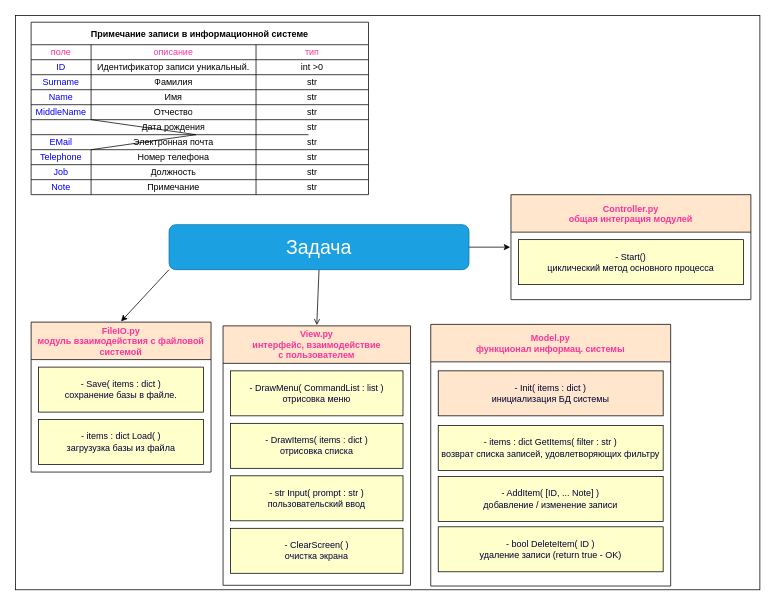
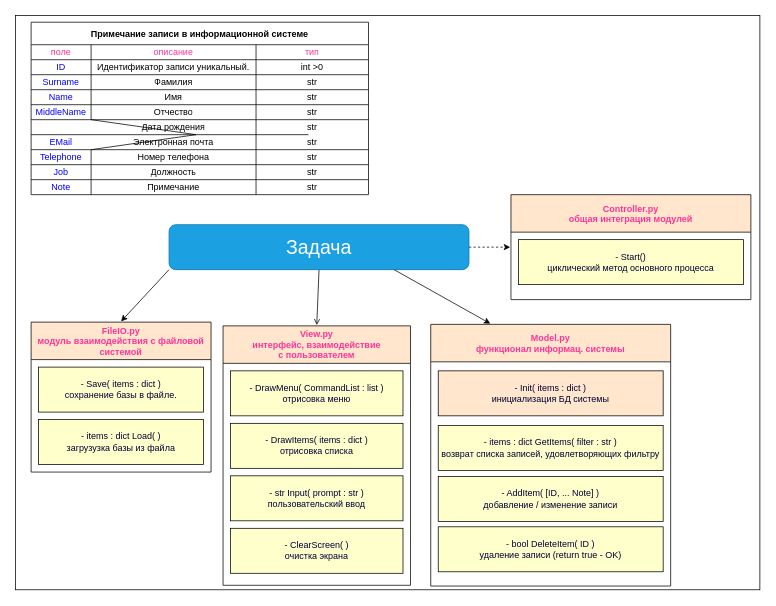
  <mxCell id="0" />
  <mxCell id="1" parent="0" />
  <mxCell id="2" value="" style="rounded=0;shadow=0;glass=0;labelBackgroundColor=none;labelBorderColor=none;sketch=0;fontColor=none;strokeColor=#000000;fillColor=none;noLabel=1;" parent="1" vertex="1"><mxGeometry x="20" y="20" width="993" height="766" as="geometry" /></mxCell>
  <mxCell id="3" value="Примечание записи в информационной системе" style="shape=table;startSize=30;container=1;collapsible=0;childLayout=tableLayout;fontStyle=1;align=center;pointerEvents=1;" parent="1" vertex="1"><mxGeometry x="41" y="29" width="450" height="230" as="geometry" /></mxCell>
  <mxCell id="4" value="" style="shape=partialRectangle;html=1;whiteSpace=wrap;collapsible=0;dropTarget=0;pointerEvents=0;fillColor=none;top=0;left=0;bottom=0;right=0;points=[[0,0.5],[1,0.5]];portConstraint=eastwest;fontColor=#33FF33;" parent="3" vertex="1"><mxGeometry y="30" width="450" height="20" as="geometry" /></mxCell>
  <mxCell id="5" value="поле" style="shape=partialRectangle;html=1;whiteSpace=wrap;connectable=0;fillColor=none;top=0;left=0;bottom=0;right=0;overflow=hidden;pointerEvents=1;fontColor=#FF3399;" parent="4" vertex="1"><mxGeometry width="80" height="20" as="geometry"><mxRectangle width="80" height="20" as="alternateBounds" /></mxGeometry></mxCell>
  <mxCell id="6" value="описание" style="shape=partialRectangle;html=1;whiteSpace=wrap;connectable=0;fillColor=none;top=0;left=0;bottom=0;right=0;overflow=hidden;pointerEvents=1;fontColor=#FF3399;" parent="4" vertex="1"><mxGeometry x="80" width="220" height="20" as="geometry"><mxRectangle width="220" height="20" as="alternateBounds" /></mxGeometry></mxCell>
  <mxCell id="7" value="тип" style="shape=partialRectangle;html=1;whiteSpace=wrap;connectable=0;fillColor=none;top=0;left=0;bottom=0;right=0;overflow=hidden;pointerEvents=1;fontColor=#FF3399;" parent="4" vertex="1"><mxGeometry x="300" width="150" height="20" as="geometry"><mxRectangle width="150" height="20" as="alternateBounds" /></mxGeometry></mxCell>
  <mxCell id="8" value="" style="shape=partialRectangle;html=1;whiteSpace=wrap;collapsible=0;dropTarget=0;pointerEvents=0;fillColor=none;top=0;left=0;bottom=0;right=0;points=[[0,0.5],[1,0.5]];portConstraint=eastwest;fontColor=#33FF33;" parent="3" vertex="1"><mxGeometry y="50" width="450" height="20" as="geometry" /></mxCell>
  <mxCell id="9" value="ID" style="shape=partialRectangle;html=1;whiteSpace=wrap;connectable=0;fillColor=none;top=0;left=0;bottom=0;right=0;overflow=hidden;pointerEvents=1;fontColor=#0000FF;" parent="8" vertex="1"><mxGeometry width="80" height="20" as="geometry"><mxRectangle width="80" height="20" as="alternateBounds" /></mxGeometry></mxCell>
  <mxCell id="10" value="&lt;span style=&quot;text-align: left;&quot;&gt;Идентификатор записи уникальный.&lt;/span&gt;" style="shape=partialRectangle;html=1;whiteSpace=wrap;connectable=0;fillColor=none;top=0;left=0;bottom=0;right=0;overflow=hidden;pointerEvents=1;fontColor=#000000;" parent="8" vertex="1"><mxGeometry x="80" width="220" height="20" as="geometry"><mxRectangle width="220" height="20" as="alternateBounds" /></mxGeometry></mxCell>
  <mxCell id="11" value="&lt;span style=&quot;text-align: left&quot;&gt;int &amp;gt;0&lt;/span&gt;" style="shape=partialRectangle;html=1;whiteSpace=wrap;connectable=0;fillColor=none;top=0;left=0;bottom=0;right=0;overflow=hidden;pointerEvents=1;fontColor=#000000;" parent="8" vertex="1"><mxGeometry x="300" width="150" height="20" as="geometry"><mxRectangle width="150" height="20" as="alternateBounds" /></mxGeometry></mxCell>
  <mxCell id="12" value="" style="shape=partialRectangle;html=1;whiteSpace=wrap;collapsible=0;dropTarget=0;pointerEvents=0;fillColor=none;top=0;left=0;bottom=0;right=0;points=[[0,0.5],[1,0.5]];portConstraint=eastwest;fontColor=#33FF33;" parent="3" vertex="1"><mxGeometry y="70" width="450" height="20" as="geometry" /></mxCell>
  <mxCell id="13" value="&lt;span style=&quot;text-align: left&quot;&gt;Surname&lt;/span&gt;" style="shape=partialRectangle;html=1;whiteSpace=wrap;connectable=0;top=0;left=0;bottom=0;right=0;overflow=hidden;pointerEvents=1;fontColor=#0000FF;fillColor=none;" parent="12" vertex="1"><mxGeometry width="80" height="20" as="geometry"><mxRectangle width="80" height="20" as="alternateBounds" /></mxGeometry></mxCell>
  <mxCell id="14" value="&lt;font&gt;Фамилия&lt;/font&gt;" style="shape=partialRectangle;html=1;whiteSpace=wrap;connectable=0;fillColor=none;top=0;left=0;bottom=0;right=0;overflow=hidden;pointerEvents=1;fontColor=#000000;strokeColor=#F0F0F0;" parent="12" vertex="1"><mxGeometry x="80" width="220" height="20" as="geometry"><mxRectangle width="220" height="20" as="alternateBounds" /></mxGeometry></mxCell>
  <mxCell id="15" value="str" style="shape=partialRectangle;html=1;whiteSpace=wrap;connectable=0;fillColor=none;top=0;left=0;bottom=0;right=0;overflow=hidden;pointerEvents=1;fontColor=#000000;strokeColor=#FFFFFF;" parent="12" vertex="1"><mxGeometry x="300" width="150" height="20" as="geometry"><mxRectangle width="150" height="20" as="alternateBounds" /></mxGeometry></mxCell>
  <mxCell id="16" value="" style="shape=partialRectangle;html=1;whiteSpace=wrap;collapsible=0;dropTarget=0;pointerEvents=0;fillColor=none;top=0;left=0;bottom=0;right=0;points=[[0,0.5],[1,0.5]];portConstraint=eastwest;fontColor=#33FF33;" parent="3" vertex="1"><mxGeometry y="90" width="450" height="20" as="geometry" /></mxCell>
  <mxCell id="17" value="Name" style="shape=partialRectangle;html=1;whiteSpace=wrap;connectable=0;fillColor=none;top=0;left=0;bottom=0;right=0;overflow=hidden;pointerEvents=1;fontColor=#0000FF;" parent="16" vertex="1"><mxGeometry width="80" height="20" as="geometry"><mxRectangle width="80" height="20" as="alternateBounds" /></mxGeometry></mxCell>
  <mxCell id="18" value="Имя" style="shape=partialRectangle;html=1;whiteSpace=wrap;connectable=0;fillColor=none;top=0;left=0;bottom=0;right=0;overflow=hidden;pointerEvents=1;fontColor=#000000;strokeColor=#FFFFFF;" parent="16" vertex="1"><mxGeometry x="80" width="220" height="20" as="geometry"><mxRectangle width="220" height="20" as="alternateBounds" /></mxGeometry></mxCell>
  <mxCell id="19" value="str" style="shape=partialRectangle;html=1;whiteSpace=wrap;connectable=0;fillColor=none;top=0;left=0;bottom=0;right=0;overflow=hidden;pointerEvents=1;fontColor=#000000;strokeColor=#FFFFFF;" parent="16" vertex="1"><mxGeometry x="300" width="150" height="20" as="geometry"><mxRectangle width="150" height="20" as="alternateBounds" /></mxGeometry></mxCell>
  <mxCell id="20" value="" style="shape=partialRectangle;html=1;whiteSpace=wrap;collapsible=0;dropTarget=0;pointerEvents=0;fillColor=none;top=0;left=0;bottom=0;right=0;points=[[0,0.5],[1,0.5]];portConstraint=eastwest;fontColor=#33FF33;" parent="3" vertex="1"><mxGeometry y="110" width="450" height="20" as="geometry" /></mxCell>
  <mxCell id="21" value="MiddleName" style="shape=partialRectangle;html=1;whiteSpace=wrap;connectable=0;fillColor=none;top=0;left=0;bottom=0;right=0;overflow=hidden;pointerEvents=1;fontColor=#0000FF;" parent="20" vertex="1"><mxGeometry width="80" height="20" as="geometry"><mxRectangle width="80" height="20" as="alternateBounds" /></mxGeometry></mxCell>
  <mxCell id="22" value="Отчество" style="shape=partialRectangle;html=1;whiteSpace=wrap;connectable=0;fillColor=none;top=0;left=0;bottom=0;right=0;overflow=hidden;pointerEvents=1;fontColor=#000000;strokeColor=#FFFFFF;" parent="20" vertex="1"><mxGeometry x="80" width="220" height="20" as="geometry"><mxRectangle width="220" height="20" as="alternateBounds" /></mxGeometry></mxCell>
  <mxCell id="23" value="&lt;font&gt;str&lt;/font&gt;" style="shape=partialRectangle;html=1;whiteSpace=wrap;connectable=0;fillColor=none;top=0;left=0;bottom=0;right=0;overflow=hidden;pointerEvents=1;fontColor=#000000;strokeColor=#FFFFFF;" parent="20" vertex="1"><mxGeometry x="300" width="150" height="20" as="geometry"><mxRectangle width="150" height="20" as="alternateBounds" /></mxGeometry></mxCell>
  <mxCell id="24" value="" style="shape=partialRectangle;html=1;whiteSpace=wrap;collapsible=0;dropTarget=0;pointerEvents=0;fillColor=none;top=0;left=0;bottom=0;right=0;points=[[0,0.5],[1,0.5]];portConstraint=eastwest;fontColor=#33FF33;" parent="3" vertex="1"><mxGeometry y="130" width="450" height="20" as="geometry" /></mxCell>
  <mxCell id="25" value="Дата рождения" style="shape=partialRectangle;html=1;whiteSpace=wrap;connectable=0;fillColor=none;top=0;left=0;bottom=0;right=0;overflow=hidden;pointerEvents=1;fontColor=#000000;strokeColor=#F0F0F0;" parent="24" vertex="1"><mxGeometry x="80" width="220" height="20" as="geometry"><mxRectangle width="220" height="20" as="alternateBounds" /></mxGeometry></mxCell>
  <mxCell id="26" value="str" style="shape=partialRectangle;html=1;whiteSpace=wrap;connectable=0;fillColor=none;top=0;left=0;bottom=0;right=0;overflow=hidden;pointerEvents=1;fontColor=#000000;strokeColor=#F0F0F0;" parent="24" vertex="1"><mxGeometry x="300" width="150" height="20" as="geometry"><mxRectangle width="150" height="20" as="alternateBounds" /></mxGeometry></mxCell>
  <mxCell id="27" value="" style="shape=partialRectangle;html=1;whiteSpace=wrap;collapsible=0;dropTarget=0;pointerEvents=0;fillColor=none;top=0;left=0;bottom=0;right=0;points=[[0,0.5],[1,0.5]];portConstraint=eastwest;fontColor=#33FF33;" parent="3" vertex="1"><mxGeometry y="150" width="450" height="20" as="geometry" /></mxCell>
  <mxCell id="28" value="EMail" style="shape=partialRectangle;html=1;whiteSpace=wrap;connectable=0;fillColor=none;top=0;left=0;bottom=0;right=0;overflow=hidden;pointerEvents=1;fontColor=#0000FF;" parent="27" vertex="1"><mxGeometry width="80" height="20" as="geometry"><mxRectangle width="80" height="20" as="alternateBounds" /></mxGeometry></mxCell>
  <mxCell id="29" value="Электронная почта" style="shape=partialRectangle;html=1;whiteSpace=wrap;connectable=0;fillColor=none;top=0;left=0;bottom=0;right=0;overflow=hidden;pointerEvents=1;fontColor=#000000;strokeColor=#F0F0F0;" parent="27" vertex="1"><mxGeometry x="80" width="220" height="20" as="geometry"><mxRectangle width="220" height="20" as="alternateBounds" /></mxGeometry></mxCell>
  <mxCell id="30" value="str" style="shape=partialRectangle;html=1;whiteSpace=wrap;connectable=0;fillColor=none;top=0;left=0;bottom=0;right=0;overflow=hidden;pointerEvents=1;fontColor=#000000;strokeColor=#F0F0F0;" parent="27" vertex="1"><mxGeometry x="300" width="150" height="20" as="geometry"><mxRectangle width="150" height="20" as="alternateBounds" /></mxGeometry></mxCell>
  <mxCell id="31" value="" style="shape=partialRectangle;html=1;whiteSpace=wrap;collapsible=0;dropTarget=0;pointerEvents=0;fillColor=none;top=0;left=0;bottom=0;right=0;points=[[0,0.5],[1,0.5]];portConstraint=eastwest;fontColor=#33FF33;" parent="3" vertex="1"><mxGeometry y="170" width="450" height="20" as="geometry" /></mxCell>
  <mxCell id="32" value="Telephone" style="shape=partialRectangle;html=1;whiteSpace=wrap;connectable=0;fillColor=none;top=0;left=0;bottom=0;right=0;overflow=hidden;pointerEvents=1;fontColor=#0000FF;" parent="31" vertex="1"><mxGeometry width="80" height="20" as="geometry"><mxRectangle width="80" height="20" as="alternateBounds" /></mxGeometry></mxCell>
  <mxCell id="33" value="Номер телефона" style="shape=partialRectangle;html=1;whiteSpace=wrap;connectable=0;fillColor=none;top=0;left=0;bottom=0;right=0;overflow=hidden;pointerEvents=1;fontColor=#000000;strokeColor=#F0F0F0;" parent="31" vertex="1"><mxGeometry x="80" width="220" height="20" as="geometry"><mxRectangle width="220" height="20" as="alternateBounds" /></mxGeometry></mxCell>
  <mxCell id="34" value="str" style="shape=partialRectangle;html=1;whiteSpace=wrap;connectable=0;fillColor=none;top=0;left=0;bottom=0;right=0;overflow=hidden;pointerEvents=1;fontColor=#000000;strokeColor=#F0F0F0;" parent="31" vertex="1"><mxGeometry x="300" width="150" height="20" as="geometry"><mxRectangle width="150" height="20" as="alternateBounds" /></mxGeometry></mxCell>
  <mxCell id="35" value="" style="shape=partialRectangle;html=1;whiteSpace=wrap;collapsible=0;dropTarget=0;pointerEvents=0;fillColor=none;top=0;left=0;bottom=0;right=0;points=[[0,0.5],[1,0.5]];portConstraint=eastwest;fontColor=#33FF33;" parent="3" vertex="1"><mxGeometry y="190" width="450" height="20" as="geometry" /></mxCell>
  <mxCell id="36" value="Job" style="shape=partialRectangle;html=1;whiteSpace=wrap;connectable=0;fillColor=none;top=0;left=0;bottom=0;right=0;overflow=hidden;pointerEvents=1;fontColor=#0000FF;" parent="35" vertex="1"><mxGeometry width="80" height="20" as="geometry"><mxRectangle width="80" height="20" as="alternateBounds" /></mxGeometry></mxCell>
  <mxCell id="37" value="Должность" style="shape=partialRectangle;html=1;whiteSpace=wrap;connectable=0;fillColor=none;top=0;left=0;bottom=0;right=0;overflow=hidden;pointerEvents=1;fontColor=#000000;strokeColor=#F0F0F0;" parent="35" vertex="1"><mxGeometry x="80" width="220" height="20" as="geometry"><mxRectangle width="220" height="20" as="alternateBounds" /></mxGeometry></mxCell>
  <mxCell id="38" value="str" style="shape=partialRectangle;html=1;whiteSpace=wrap;connectable=0;fillColor=none;top=0;left=0;bottom=0;right=0;overflow=hidden;pointerEvents=1;fontColor=#000000;strokeColor=#F0F0F0;" parent="35" vertex="1"><mxGeometry x="300" width="150" height="20" as="geometry"><mxRectangle width="150" height="20" as="alternateBounds" /></mxGeometry></mxCell>
  <mxCell id="39" value="" style="shape=partialRectangle;html=1;whiteSpace=wrap;collapsible=0;dropTarget=0;pointerEvents=0;fillColor=none;top=0;left=0;bottom=0;right=0;points=[[0,0.5],[1,0.5]];portConstraint=eastwest;fontColor=#33FF33;" parent="3" vertex="1"><mxGeometry y="210" width="450" height="20" as="geometry" /></mxCell>
  <mxCell id="40" value="Note" style="shape=partialRectangle;html=1;whiteSpace=wrap;connectable=0;fillColor=none;top=0;left=0;bottom=0;right=0;overflow=hidden;pointerEvents=1;fontColor=#0000FF;" parent="39" vertex="1"><mxGeometry width="80" height="20" as="geometry"><mxRectangle width="80" height="20" as="alternateBounds" /></mxGeometry></mxCell>
  <mxCell id="41" value="Примечание" style="shape=partialRectangle;html=1;whiteSpace=wrap;connectable=0;fillColor=none;top=0;left=0;bottom=0;right=0;overflow=hidden;pointerEvents=1;fontColor=#000000;strokeColor=#F0F0F0;" parent="39" vertex="1"><mxGeometry x="80" width="220" height="20" as="geometry"><mxRectangle width="220" height="20" as="alternateBounds" /></mxGeometry></mxCell>
  <mxCell id="42" value="str" style="shape=partialRectangle;html=1;whiteSpace=wrap;connectable=0;fillColor=none;top=0;left=0;bottom=0;right=0;overflow=hidden;pointerEvents=1;fontColor=#000000;strokeColor=#F0F0F0;" parent="39" vertex="1"><mxGeometry x="300" width="150" height="20" as="geometry"><mxRectangle width="150" height="20" as="alternateBounds" /></mxGeometry></mxCell>
  <mxCell id="43" value="FileIO.py&#10;модуль взаимодействия с файловой&#10;системой" style="swimlane;fontColor=#FF3399;strokeColor=#000000;startSize=50;perimeterSpacing=1;labelBackgroundColor=none;fillColor=#FFE6CC;" parent="1" vertex="1"><mxGeometry x="41" y="429" width="240" height="200" as="geometry"><mxRectangle x="40" y="450" width="230" height="50" as="alternateBounds" /></mxGeometry></mxCell>
  <mxCell id="44" value="&lt;font&gt;- Save( items : dict )&lt;br&gt;сохранение базы в файле.&lt;/font&gt;" style="whiteSpace=wrap;html=1;fontColor=#000033;strokeColor=#000000;fillColor=#FFFFCC;" parent="43" vertex="1"><mxGeometry x="10" y="60" width="220" height="60" as="geometry" /></mxCell>
  <mxCell id="45" value="&lt;font&gt;- items : dict Load( )&lt;br&gt;загрузузка базы из файла&lt;/font&gt;" style="whiteSpace=wrap;html=1;fontColor=#000033;strokeColor=#000000;fillColor=#FFFFCC;" parent="43" vertex="1"><mxGeometry x="10" y="130" width="220" height="60" as="geometry" /></mxCell>
  <mxCell id="46" style="edgeStyle=none;html=1;exitX=0;exitY=1;exitDx=0;exitDy=0;entryX=0.5;entryY=0;entryDx=0;entryDy=0;fontColor=#FFFFFF;strokeColor=#000000;" parent="1" source="50" target="43" edge="1"><mxGeometry relative="1" as="geometry" /></mxCell>
+ <mxCell id="47" style="edgeStyle=none;html=1;exitX=0.75;exitY=1;exitDx=0;exitDy=0;entryX=0.25;entryY=0;entryDx=0;entryDy=0;fontColor=#00FF00;strokeColor=#000000;" parent="1" source="50" target="56" edge="1"><mxGeometry relative="1" as="geometry" /></mxCell>
  <mxCell id="48" style="edgeStyle=none;html=1;exitX=0.5;exitY=1;exitDx=0;exitDy=0;entryX=0.5;entryY=0;entryDx=0;entryDy=0;fontColor=#00FF00;strokeColor=#000000;endArrow=open;" parent="1" source="50" target="51" edge="1"><mxGeometry relative="1" as="geometry" /></mxCell>
- <mxCell id="49" style="edgeStyle=none;html=1;exitX=1;exitY=0.5;exitDx=0;exitDy=0;entryX=0;entryY=0.5;entryDx=0;entryDy=0;fontColor=#00FF00;strokeColor=#000000;" parent="1" source="50" target="61" edge="1"><mxGeometry relative="1" as="geometry" /></mxCell>
+ <mxCell id="49" style="edgeStyle=none;html=1;exitX=1;exitY=0.5;exitDx=0;exitDy=0;entryX=0;entryY=0.5;entryDx=0;entryDy=0;fontColor=#00FF00;strokeColor=#000000;dashed=1;" parent="1" source="50" target="61" edge="1"><mxGeometry relative="1" as="geometry" /></mxCell>
  <mxCell id="50" value="&lt;font color=&quot;#ffffff&quot; style=&quot;font-size: 26px&quot;&gt;Задача&lt;/font&gt;" style="rounded=1;whiteSpace=wrap;html=1;fontColor=#ffffff;strokeColor=#006EAF;fillColor=#1ba1e2;" parent="1" vertex="1"><mxGeometry x="225" y="299" width="400" height="60" as="geometry" /></mxCell>
  <mxCell id="51" value="View.py&#10;интерфейс, взаимодействие&#10;с пользователем" style="swimlane;fontColor=#FF3399;strokeColor=#000000;startSize=50;labelBackgroundColor=none;labelBorderColor=none;swimlaneFillColor=none;perimeterSpacing=1;swimlaneLine=1;glass=0;rounded=0;shadow=0;sketch=0;fillColor=#FFE6CC;" parent="1" vertex="1"><mxGeometry x="297" y="434" width="250" height="346" as="geometry" /></mxCell>
  <mxCell id="52" value="&lt;font&gt;- DrawMenu(&amp;nbsp;CommandList : list&lt;/font&gt;&lt;span&gt;&amp;nbsp;&lt;/span&gt;&lt;font&gt;)&lt;br&gt;отрисовка меню&lt;br&gt;&lt;/font&gt;" style="whiteSpace=wrap;html=1;fontColor=#000033;strokeColor=#000000;fillColor=#FFFFCC;" parent="51" vertex="1"><mxGeometry x="10" y="60" width="230" height="60" as="geometry" /></mxCell>
  <mxCell id="53" value="&lt;font&gt;- DrawItems( items : dict&lt;/font&gt;&lt;span&gt;&amp;nbsp;&lt;/span&gt;&lt;font&gt;)&lt;br&gt;отрисовка списка&lt;br&gt;&lt;/font&gt;" style="whiteSpace=wrap;html=1;fontColor=#000033;strokeColor=#000000;fillColor=#FFFFCC;" parent="51" vertex="1"><mxGeometry x="10" y="130" width="230" height="60" as="geometry" /></mxCell>
  <mxCell id="54" value="&lt;font&gt;- str Input( prompt : str&lt;/font&gt;&lt;span&gt;&amp;nbsp;&lt;/span&gt;&lt;font&gt;)&lt;br&gt;пользовательский ввод&lt;br&gt;&lt;/font&gt;" style="whiteSpace=wrap;html=1;fontColor=#000033;strokeColor=#000000;fillColor=#FFFFCC;" parent="51" vertex="1"><mxGeometry x="10" y="200" width="230" height="60" as="geometry" /></mxCell>
  <mxCell id="55" value="&lt;font&gt;- ClearScreen( &lt;/font&gt;&lt;font&gt;)&lt;br&gt;очистка экрана&lt;br&gt;&lt;/font&gt;" style="whiteSpace=wrap;html=1;fontColor=#000033;strokeColor=#000000;fillColor=#FFFFCC;" parent="51" vertex="1"><mxGeometry x="10" y="270" width="230" height="60" as="geometry" /></mxCell>
  <mxCell id="56" value="Model.py&#10;функционал информац. системы" style="swimlane;fontColor=#FF3399;strokeColor=#000000;startSize=50;perimeterSpacing=1;fillColor=#FFE6CC;" parent="1" vertex="1"><mxGeometry x="574" y="432" width="320" height="349" as="geometry" /></mxCell>
  <mxCell id="57" value="&lt;font&gt;- items : dict&lt;/font&gt;&lt;font&gt;&amp;nbsp;GetItems( filter : str&lt;/font&gt;&lt;span&gt;&amp;nbsp;&lt;/span&gt;&lt;font&gt;)&lt;br&gt;возврат списка записей, удовлетворяющих фильтру&lt;br&gt;&lt;/font&gt;" style="whiteSpace=wrap;html=1;fontColor=#000033;strokeColor=#000000;fillColor=#FFFFCC;" parent="56" vertex="1"><mxGeometry x="10" y="135" width="300" height="60" as="geometry" /></mxCell>
  <mxCell id="58" value="&lt;font&gt;- Add&lt;/font&gt;&lt;font&gt;Item(&amp;nbsp;&lt;/font&gt;&lt;span style=&quot;&quot;&gt;[ID, ... Note]&lt;/span&gt;&lt;span style=&quot;&quot;&gt;&amp;nbsp;&lt;/span&gt;&lt;font&gt;)&lt;br&gt;добавление / изменение записи&lt;br&gt;&lt;/font&gt;" style="whiteSpace=wrap;html=1;fontColor=#000033;strokeColor=#000000;fillColor=#FFFFCC;" parent="56" vertex="1"><mxGeometry x="10" y="203" width="300" height="60" as="geometry" /></mxCell>
  <mxCell id="59" value="&lt;font&gt;- bool Delete&lt;/font&gt;&lt;font&gt;Item(&amp;nbsp;&lt;/font&gt;&lt;span style=&quot;&quot;&gt;ID&lt;/span&gt;&lt;span style=&quot;&quot;&gt;&amp;nbsp;&lt;/span&gt;&lt;font&gt;)&lt;br&gt;удаление записи (return true - OK)&lt;br&gt;&lt;/font&gt;" style="whiteSpace=wrap;html=1;fontColor=#000033;strokeColor=#000000;fillColor=#FFFFCC;" parent="56" vertex="1"><mxGeometry x="10" y="270" width="300" height="60" as="geometry" /></mxCell>
  <mxCell id="60" value="&lt;font&gt;- Init&lt;/font&gt;&lt;font&gt;( items : dict&lt;/font&gt;&lt;span&gt;&amp;nbsp;&lt;/span&gt;&lt;font&gt;)&lt;br&gt;инициализация БД системы&lt;br&gt;&lt;/font&gt;" style="whiteSpace=wrap;html=1;fontColor=#000033;strokeColor=#000000;fillColor=#ffe6cc;" vertex="1" parent="56"><mxGeometry x="10" y="62" width="300" height="60" as="geometry" /></mxCell>
  <mxCell id="61" value="Controller.py&#10;общая интеграция модулей" style="swimlane;fontColor=#FF3399;strokeColor=#000000;startSize=50;perimeterSpacing=1;labelBackgroundColor=none;fillColor=#FFE6CC;" parent="1" vertex="1"><mxGeometry x="681" y="259" width="320" height="140" as="geometry" /></mxCell>
  <mxCell id="62" value="&lt;font&gt;- Start()&lt;br&gt;циклический метод основного процесса&lt;br&gt;&lt;/font&gt;" style="whiteSpace=wrap;html=1;fontColor=#000033;strokeColor=#000000;labelBackgroundColor=none;fillColor=#FFFFCC;" parent="61" vertex="1"><mxGeometry x="10" y="60" width="300" height="60" as="geometry" /></mxCell>
